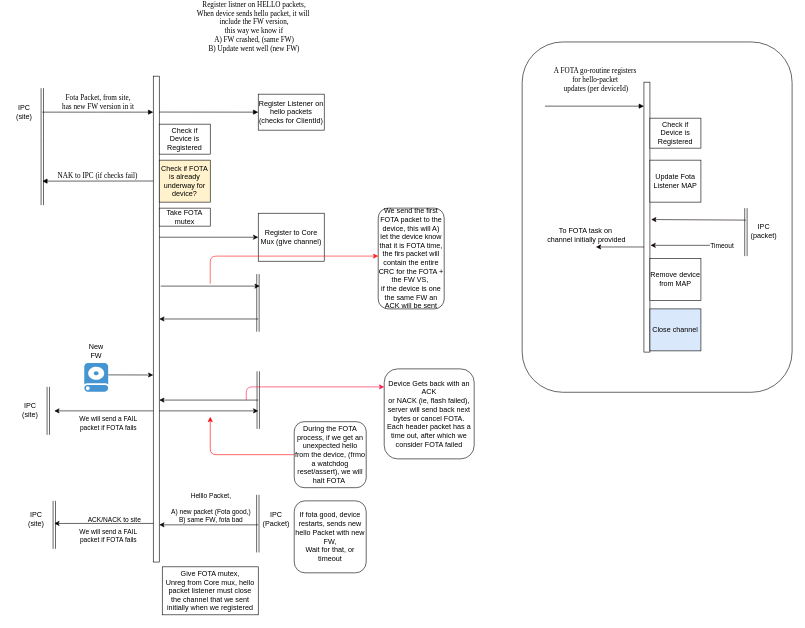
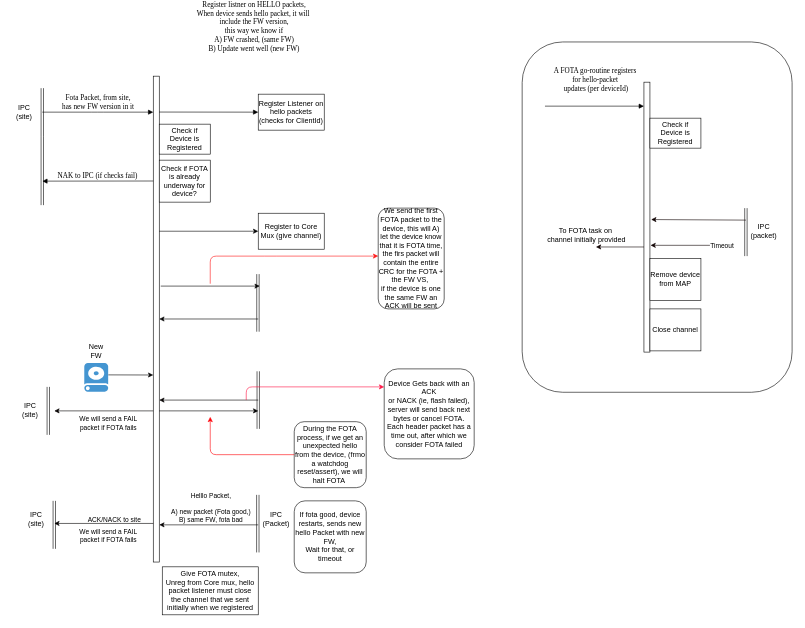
  <mxCell id="0" />
  <mxCell id="1" parent="0" />
  <mxCell id="2" value="" style="rounded=1;whiteSpace=wrap;html=1;" parent="1" vertex="1"><mxGeometry x="870" y="20" width="450" height="584" as="geometry" /></mxCell>
  <mxCell id="3" value="" style="html=1;points=[];perimeter=orthogonalPerimeter;rounded=0;shadow=0;comic=0;labelBackgroundColor=none;strokeWidth=1;fontFamily=Verdana;fontSize=12;align=center;" parent="1" vertex="1"><mxGeometry x="255" y="77" width="10" height="810" as="geometry" /></mxCell>
  <mxCell id="4" value="Fota Packet, from site,&lt;br&gt;has new FW version in it" style="html=1;verticalAlign=bottom;endArrow=block;entryX=0;entryY=0;labelBackgroundColor=none;fontFamily=Verdana;fontSize=12;edgeStyle=elbowEdgeStyle;elbow=vertical;" parent="1" edge="1"><mxGeometry relative="1" as="geometry"><mxPoint x="70" y="137" as="sourcePoint" /><mxPoint x="255" y="137" as="targetPoint" /></mxGeometry></mxCell>
  <mxCell id="5" value="" style="shape=link;html=1;" parent="1" edge="1"><mxGeometry width="50" height="50" relative="1" as="geometry"><mxPoint x="70" y="177" as="sourcePoint" /><mxPoint x="70" y="97" as="targetPoint" /></mxGeometry></mxCell>
  <mxCell id="6" value="IPC (site)" style="text;html=1;strokeColor=none;fillColor=none;align=center;verticalAlign=middle;whiteSpace=wrap;rounded=0;" parent="1" vertex="1"><mxGeometry x="20" y="127" width="40" height="20" as="geometry" /></mxCell>
  <mxCell id="7" value="Register listner on HELLO packets,&lt;br&gt;When device sends hello packet, it will&amp;nbsp;&lt;br&gt;include the FW version,&lt;br&gt;this way we know if&lt;br&gt;A) FW crashed, (same FW)&lt;br&gt;B) Update went well (new FW)" style="html=1;verticalAlign=bottom;endArrow=block;entryX=0;entryY=0.5;labelBackgroundColor=none;fontFamily=Verdana;fontSize=12;edgeStyle=elbowEdgeStyle;elbow=vertical;entryDx=0;entryDy=0;" parent="1" target="8" edge="1"><mxGeometry x="0.998" y="67" relative="1" as="geometry"><mxPoint x="265" y="136.83" as="sourcePoint" /><mxPoint x="450" y="136.83" as="targetPoint" /><mxPoint x="-7" y="-30" as="offset" /></mxGeometry></mxCell>
  <mxCell id="8" value="Register Listener on hello packets (checks for ClientId)" style="rounded=0;whiteSpace=wrap;html=1;" parent="1" vertex="1"><mxGeometry x="430" y="107" width="110" height="60" as="geometry" /></mxCell>
- <mxCell id="9" value="Check if FOTA is already underway for device?" style="rounded=0;whiteSpace=wrap;html=1;fillColor=#fff2cc;" parent="1" vertex="1"><mxGeometry x="265" y="217" width="85" height="70" as="geometry" /></mxCell>
- <mxCell id="10" value="Take FOTA mutex" style="rounded=0;whiteSpace=wrap;html=1;" parent="1" vertex="1"><mxGeometry x="265" y="297" width="85" height="30" as="geometry" /></mxCell>
+ <mxCell id="9" value="Check if FOTA is already underway for device?" style="rounded=0;whiteSpace=wrap;html=1;" parent="1" vertex="1"><mxGeometry x="265" y="217" width="85" height="70" as="geometry" /></mxCell>
  <mxCell id="11" value="Check if Device is Registered" style="rounded=0;whiteSpace=wrap;html=1;" parent="1" vertex="1"><mxGeometry x="265" y="157" width="85" height="50" as="geometry" /></mxCell>
  <mxCell id="12" value="" style="endArrow=classic;html=1;" parent="1" edge="1"><mxGeometry width="50" height="50" relative="1" as="geometry"><mxPoint x="180" y="575" as="sourcePoint" /><mxPoint x="255" y="575.2" as="targetPoint" /></mxGeometry></mxCell>
  <mxCell id="13" value="" style="shadow=0;dashed=0;html=1;strokeColor=none;fillColor=#4495D1;labelPosition=center;verticalLabelPosition=bottom;verticalAlign=top;align=center;outlineConnect=0;shape=mxgraph.veeam.2d.hard_drive;" parent="1" vertex="1"><mxGeometry x="140" y="555" width="40" height="48" as="geometry" /></mxCell>
  <mxCell id="14" value="New FW" style="text;html=1;strokeColor=none;fillColor=none;align=center;verticalAlign=middle;whiteSpace=wrap;rounded=0;" parent="1" vertex="1"><mxGeometry x="140" y="525" width="40" height="20" as="geometry" /></mxCell>
- <mxCell id="15" value="Register to Core Mux (give channel)" style="rounded=0;whiteSpace=wrap;html=1;" parent="1" vertex="1"><mxGeometry x="430" y="305.5" width="110" height="80" as="geometry" /></mxCell>
+ <mxCell id="15" value="Register to Core Mux (give channel)" style="rounded=0;whiteSpace=wrap;html=1;" parent="1" vertex="1"><mxGeometry x="430" y="305.5" width="110" height="60" as="geometry" /></mxCell>
  <mxCell id="16" value="" style="endArrow=classic;html=1;entryX=0;entryY=0.5;entryDx=0;entryDy=0;" parent="1" source="3" target="15" edge="1"><mxGeometry width="50" height="50" relative="1" as="geometry"><mxPoint x="264" y="351" as="sourcePoint" /><mxPoint x="310" y="267" as="targetPoint" /></mxGeometry></mxCell>
  <mxCell id="17" value="" style="endArrow=classic;html=1;" parent="1" edge="1"><mxGeometry width="50" height="50" relative="1" as="geometry"><mxPoint x="267.5" y="427" as="sourcePoint" /><mxPoint x="432.5" y="427" as="targetPoint" /></mxGeometry></mxCell>
  <mxCell id="18" value="" style="shape=link;html=1;" parent="1" edge="1"><mxGeometry width="50" height="50" relative="1" as="geometry"><mxPoint x="430" y="665" as="sourcePoint" /><mxPoint x="430" y="569" as="targetPoint" /></mxGeometry></mxCell>
  <mxCell id="19" value="" style="endArrow=classic;html=1;strokeColor=#FF1717;entryX=0;entryY=0.476;entryDx=0;entryDy=0;entryPerimeter=0;" parent="1" target="20" edge="1"><mxGeometry width="50" height="50" relative="1" as="geometry"><mxPoint x="350" y="423" as="sourcePoint" /><mxPoint x="550" y="377" as="targetPoint" /><Array as="points"><mxPoint x="350" y="377" /><mxPoint x="450" y="377" /></Array></mxGeometry></mxCell>
  <mxCell id="20" value="We send the first FOTA packet to the device, this will A)&lt;br&gt;let the device know that it is FOTA time, the firs packet will contain the entire CRC for the FOTA + the FW VS,&amp;nbsp;&lt;br&gt;if the device is one the same FW an ACK will be sent&lt;br&gt;" style="rounded=1;whiteSpace=wrap;html=1;" parent="1" vertex="1"><mxGeometry x="630" y="297" width="110" height="168" as="geometry" /></mxCell>
  <mxCell id="21" value="IPC (Packet)" style="text;html=1;strokeColor=none;fillColor=none;align=center;verticalAlign=middle;whiteSpace=wrap;rounded=0;" parent="1" vertex="1"><mxGeometry x="440" y="805" width="40" height="20" as="geometry" /></mxCell>
  <mxCell id="22" value="" style="endArrow=classic;html=1;strokeColor=#050000;" parent="1" edge="1"><mxGeometry width="50" height="50" relative="1" as="geometry"><mxPoint x="430" y="617" as="sourcePoint" /><mxPoint x="265" y="617" as="targetPoint" /></mxGeometry></mxCell>
  <mxCell id="23" value="" style="endArrow=classic;html=1;strokeColor=#FF1443;" parent="1" edge="1"><mxGeometry width="50" height="50" relative="1" as="geometry"><mxPoint x="410" y="617" as="sourcePoint" /><mxPoint x="640" y="595" as="targetPoint" /><Array as="points"><mxPoint x="410" y="595" /></Array></mxGeometry></mxCell>
  <mxCell id="24" value="Device Gets back with an ACK&lt;br&gt;or NACK (ie, flash failed), server will send back next bytes or cancel FOTA. Each header packet has a time out, after which we consider FOTA failed" style="rounded=1;whiteSpace=wrap;html=1;" parent="1" vertex="1"><mxGeometry x="640" y="565" width="150" height="150" as="geometry" /></mxCell>
  <mxCell id="25" value="" style="endArrow=classic;html=1;" parent="1" edge="1"><mxGeometry width="50" height="50" relative="1" as="geometry"><mxPoint x="265" y="635" as="sourcePoint" /><mxPoint x="430" y="635" as="targetPoint" /></mxGeometry></mxCell>
  <mxCell id="26" value="During the FOTA process, if we get an unexpected hello from the device, (frmo a watchdog reset/assert), we will halt FOTA&amp;nbsp;" style="rounded=1;whiteSpace=wrap;html=1;" parent="1" vertex="1"><mxGeometry x="490" y="653" width="120" height="110" as="geometry" /></mxCell>
  <mxCell id="27" value="" style="endArrow=classic;html=1;strokeColor=#FF0008;exitX=0;exitY=0.5;exitDx=0;exitDy=0;" parent="1" source="26" edge="1"><mxGeometry width="50" height="50" relative="1" as="geometry"><mxPoint x="470" y="708" as="sourcePoint" /><mxPoint x="350" y="645" as="targetPoint" /><Array as="points"><mxPoint x="350" y="708" /></Array></mxGeometry></mxCell>
  <mxCell id="28" value="" style="shape=link;html=1;" parent="1" edge="1"><mxGeometry width="50" height="50" relative="1" as="geometry"><mxPoint x="80" y="675" as="sourcePoint" /><mxPoint x="80" y="595" as="targetPoint" /></mxGeometry></mxCell>
  <mxCell id="29" value="IPC (site)" style="text;html=1;strokeColor=none;fillColor=none;align=center;verticalAlign=middle;whiteSpace=wrap;rounded=0;" parent="1" vertex="1"><mxGeometry x="30" y="623" width="40" height="20" as="geometry" /></mxCell>
  <mxCell id="30" value="" style="endArrow=classic;html=1;strokeColor=#050000;" parent="1" edge="1"><mxGeometry width="50" height="50" relative="1" as="geometry"><mxPoint x="255" y="635" as="sourcePoint" /><mxPoint x="90" y="635" as="targetPoint" /></mxGeometry></mxCell>
  <mxCell id="31" value="We will send a FAIL &lt;br&gt;packet if FOTA fails" style="edgeLabel;html=1;align=center;verticalAlign=middle;resizable=0;points=[];" parent="30" vertex="1" connectable="0"><mxGeometry x="0.425" y="-1" relative="1" as="geometry"><mxPoint x="42.6" y="21" as="offset" /></mxGeometry></mxCell>
  <mxCell id="32" value="If fota good, device restarts, sends new hello Packet with new FW,&lt;br&gt;Wait for that, or timeout" style="whiteSpace=wrap;html=1;aspect=fixed;rounded=1;" parent="1" vertex="1"><mxGeometry x="490" y="785" width="120" height="120" as="geometry" /></mxCell>
  <mxCell id="33" value="" style="shape=link;html=1;" parent="1" edge="1"><mxGeometry width="50" height="50" relative="1" as="geometry"><mxPoint x="429.31" y="871" as="sourcePoint" /><mxPoint x="429.31" y="775" as="targetPoint" /></mxGeometry></mxCell>
  <mxCell id="34" value="" style="endArrow=classic;html=1;strokeColor=#050000;" parent="1" edge="1"><mxGeometry width="50" height="50" relative="1" as="geometry"><mxPoint x="430" y="825" as="sourcePoint" /><mxPoint x="265" y="825" as="targetPoint" /></mxGeometry></mxCell>
  <mxCell id="35" value="Helllo Packet,&lt;br&gt;&lt;br&gt;A) new packet (Fota good,)&lt;br&gt;B) same FW, fota bad" style="edgeLabel;html=1;align=center;verticalAlign=middle;resizable=0;points=[];" parent="34" vertex="1" connectable="0"><mxGeometry x="-0.353" y="3" relative="1" as="geometry"><mxPoint x="-26.9" y="-33" as="offset" /></mxGeometry></mxCell>
  <mxCell id="36" value="" style="shape=link;html=1;" parent="1" edge="1"><mxGeometry width="50" height="50" relative="1" as="geometry"><mxPoint x="90" y="865" as="sourcePoint" /><mxPoint x="90" y="785" as="targetPoint" /></mxGeometry></mxCell>
  <mxCell id="37" value="IPC (site)" style="text;html=1;strokeColor=none;fillColor=none;align=center;verticalAlign=middle;whiteSpace=wrap;rounded=0;" parent="1" vertex="1"><mxGeometry x="40" y="805" width="40" height="20" as="geometry" /></mxCell>
  <mxCell id="38" value="ACK/NACK to site" style="edgeLabel;html=1;align=center;verticalAlign=middle;resizable=0;points=[];" parent="1" vertex="1" connectable="0"><mxGeometry x="189.669" y="815" as="geometry" /></mxCell>
  <mxCell id="39" value="" style="endArrow=classic;html=1;strokeColor=#050000;" parent="1" edge="1"><mxGeometry width="50" height="50" relative="1" as="geometry"><mxPoint x="255" y="822.66" as="sourcePoint" /><mxPoint x="90" y="822.66" as="targetPoint" /></mxGeometry></mxCell>
  <mxCell id="40" value="We will send a FAIL &lt;br&gt;packet if FOTA fails" style="edgeLabel;html=1;align=center;verticalAlign=middle;resizable=0;points=[];" parent="39" vertex="1" connectable="0"><mxGeometry x="0.425" y="-1" relative="1" as="geometry"><mxPoint x="42.6" y="21" as="offset" /></mxGeometry></mxCell>
  <mxCell id="41" value="Give FOTA mutex,&lt;br&gt;Unreg from Core mux, hello packet listener must close the channel that we sent initially when we registered" style="rounded=0;whiteSpace=wrap;html=1;" parent="1" vertex="1"><mxGeometry x="270" y="895" width="160" height="80" as="geometry" /></mxCell>
  <mxCell id="42" value="NAK to IPC (if checks fail)" style="html=1;verticalAlign=bottom;endArrow=block;entryX=0;entryY=0;labelBackgroundColor=none;fontFamily=Verdana;fontSize=12;edgeStyle=elbowEdgeStyle;elbow=vertical;" parent="1" edge="1"><mxGeometry relative="1" as="geometry"><mxPoint x="255" y="251.8" as="sourcePoint" /><mxPoint x="70" y="251.8" as="targetPoint" /></mxGeometry></mxCell>
  <mxCell id="43" value="" style="shape=link;html=1;" parent="1" edge="1"><mxGeometry width="50" height="50" relative="1" as="geometry"><mxPoint x="70" y="292" as="sourcePoint" /><mxPoint x="70" y="177" as="targetPoint" /></mxGeometry></mxCell>
  <mxCell id="44" value="" style="html=1;points=[];perimeter=orthogonalPerimeter;rounded=0;shadow=0;comic=0;labelBackgroundColor=none;strokeWidth=1;fontFamily=Verdana;fontSize=12;align=center;" parent="1" vertex="1"><mxGeometry x="1073" y="87" width="10" height="450" as="geometry" /></mxCell>
  <mxCell id="45" value="A FOTA go-routine registers&amp;nbsp;&lt;br&gt;for hello-packet&amp;nbsp;&lt;br&gt;updates (per deviceId)" style="html=1;verticalAlign=bottom;endArrow=block;entryX=0;entryY=0.5;labelBackgroundColor=none;fontFamily=Verdana;fontSize=12;edgeStyle=elbowEdgeStyle;elbow=vertical;entryDx=0;entryDy=0;" parent="1" edge="1"><mxGeometry x="0.03" y="20" relative="1" as="geometry"><mxPoint x="908" y="127" as="sourcePoint" /><mxPoint x="1073" y="127.17" as="targetPoint" /><mxPoint as="offset" /></mxGeometry></mxCell>
  <mxCell id="46" value="Check if Device is Registered" style="rounded=0;whiteSpace=wrap;html=1;" parent="1" vertex="1"><mxGeometry x="1083" y="147" width="85" height="50" as="geometry" /></mxCell>
- <mxCell id="47" value="Update Fota Listener MAP" style="rounded=0;whiteSpace=wrap;html=1;" parent="1" vertex="1"><mxGeometry x="1083" y="217" width="85" height="70" as="geometry" /></mxCell>
  <mxCell id="48" value="" style="shape=link;html=1;" parent="1" edge="1"><mxGeometry width="50" height="50" relative="1" as="geometry"><mxPoint x="1243" y="377" as="sourcePoint" /><mxPoint x="1243" y="297" as="targetPoint" /></mxGeometry></mxCell>
  <mxCell id="49" value="IPC (packet)" style="text;html=1;strokeColor=none;fillColor=none;align=center;verticalAlign=middle;whiteSpace=wrap;rounded=0;" parent="1" vertex="1"><mxGeometry x="1253" y="327" width="40" height="17" as="geometry" /></mxCell>
  <mxCell id="50" value="" style="endArrow=classic;html=1;strokeColor=#0F0000;entryX=1.205;entryY=0.509;entryDx=0;entryDy=0;entryPerimeter=0;" parent="1" target="44" edge="1"><mxGeometry width="50" height="50" relative="1" as="geometry"><mxPoint x="1243" y="317" as="sourcePoint" /><mxPoint x="1153" y="287" as="targetPoint" /></mxGeometry></mxCell>
  <mxCell id="51" value="" style="endArrow=classic;html=1;strokeColor=#0F0000;" parent="1" edge="1"><mxGeometry width="50" height="50" relative="1" as="geometry"><mxPoint x="1183" y="359" as="sourcePoint" /><mxPoint x="1084" y="359" as="targetPoint" /></mxGeometry></mxCell>
  <mxCell id="52" value="Timeout" style="edgeLabel;html=1;align=center;verticalAlign=middle;resizable=0;points=[];" parent="51" vertex="1" connectable="0"><mxGeometry x="-0.758" relative="1" as="geometry"><mxPoint x="31.94" as="offset" /></mxGeometry></mxCell>
  <mxCell id="53" value="" style="endArrow=classic;html=1;strokeColor=#0F0000;" parent="1" edge="1"><mxGeometry width="50" height="50" relative="1" as="geometry"><mxPoint x="1073" y="361.76" as="sourcePoint" /><mxPoint x="993" y="361.76" as="targetPoint" /></mxGeometry></mxCell>
  <mxCell id="54" value="To FOTA task on&amp;nbsp;&lt;br&gt;channel initially provided" style="text;html=1;align=center;verticalAlign=middle;resizable=0;points=[];autosize=1;" parent="1" vertex="1"><mxGeometry x="902" y="327" width="150" height="30" as="geometry" /></mxCell>
  <mxCell id="55" value="Remove device from MAP" style="rounded=0;whiteSpace=wrap;html=1;" parent="1" vertex="1"><mxGeometry x="1083" y="381" width="85" height="70" as="geometry" /></mxCell>
- <mxCell id="56" value="Close channel" style="rounded=0;whiteSpace=wrap;html=1;fillColor=#dae8fc;" parent="1" vertex="1"><mxGeometry x="1083" y="465" width="85" height="70" as="geometry" /></mxCell>
+ <mxCell id="56" value="Close channel" style="rounded=0;whiteSpace=wrap;html=1;" parent="1" vertex="1"><mxGeometry x="1083" y="465" width="85" height="70" as="geometry" /></mxCell>
  <mxCell id="57" value="" style="shape=link;html=1;" parent="1" edge="1"><mxGeometry width="50" height="50" relative="1" as="geometry"><mxPoint x="429.52" y="503" as="sourcePoint" /><mxPoint x="429.52" y="407" as="targetPoint" /></mxGeometry></mxCell>
  <mxCell id="58" value="" style="endArrow=classic;html=1;" parent="1" edge="1"><mxGeometry width="50" height="50" relative="1" as="geometry"><mxPoint x="430" y="481.83" as="sourcePoint" /><mxPoint x="265" y="481.83" as="targetPoint" /></mxGeometry></mxCell>
